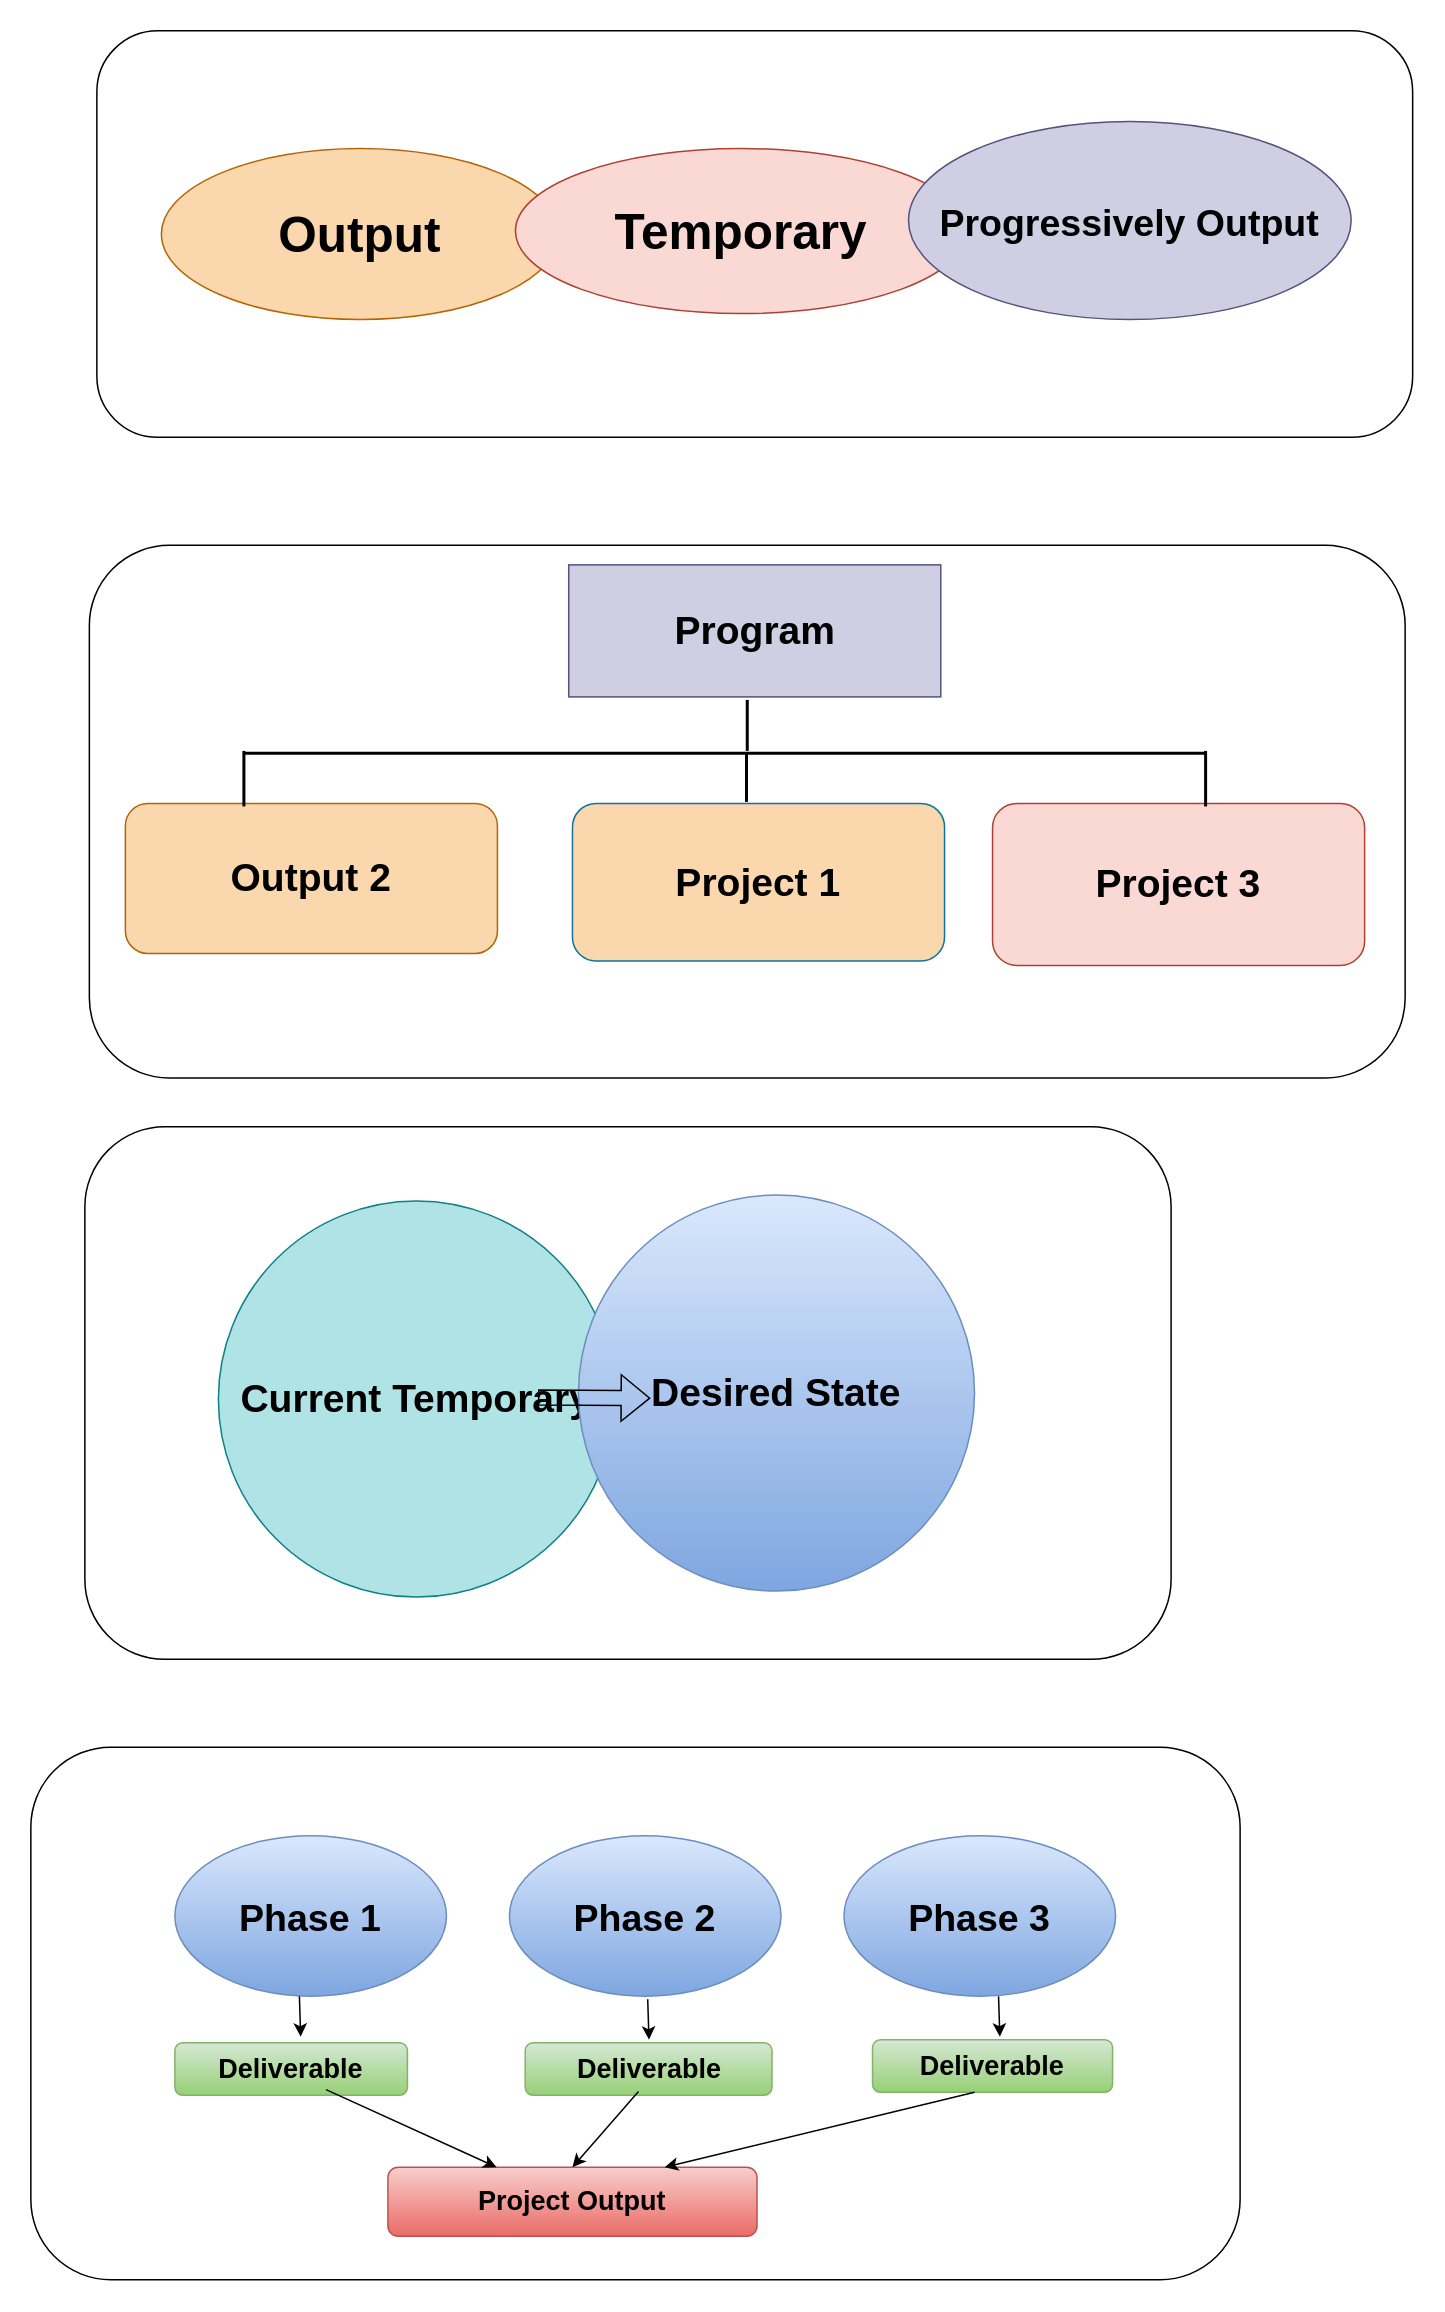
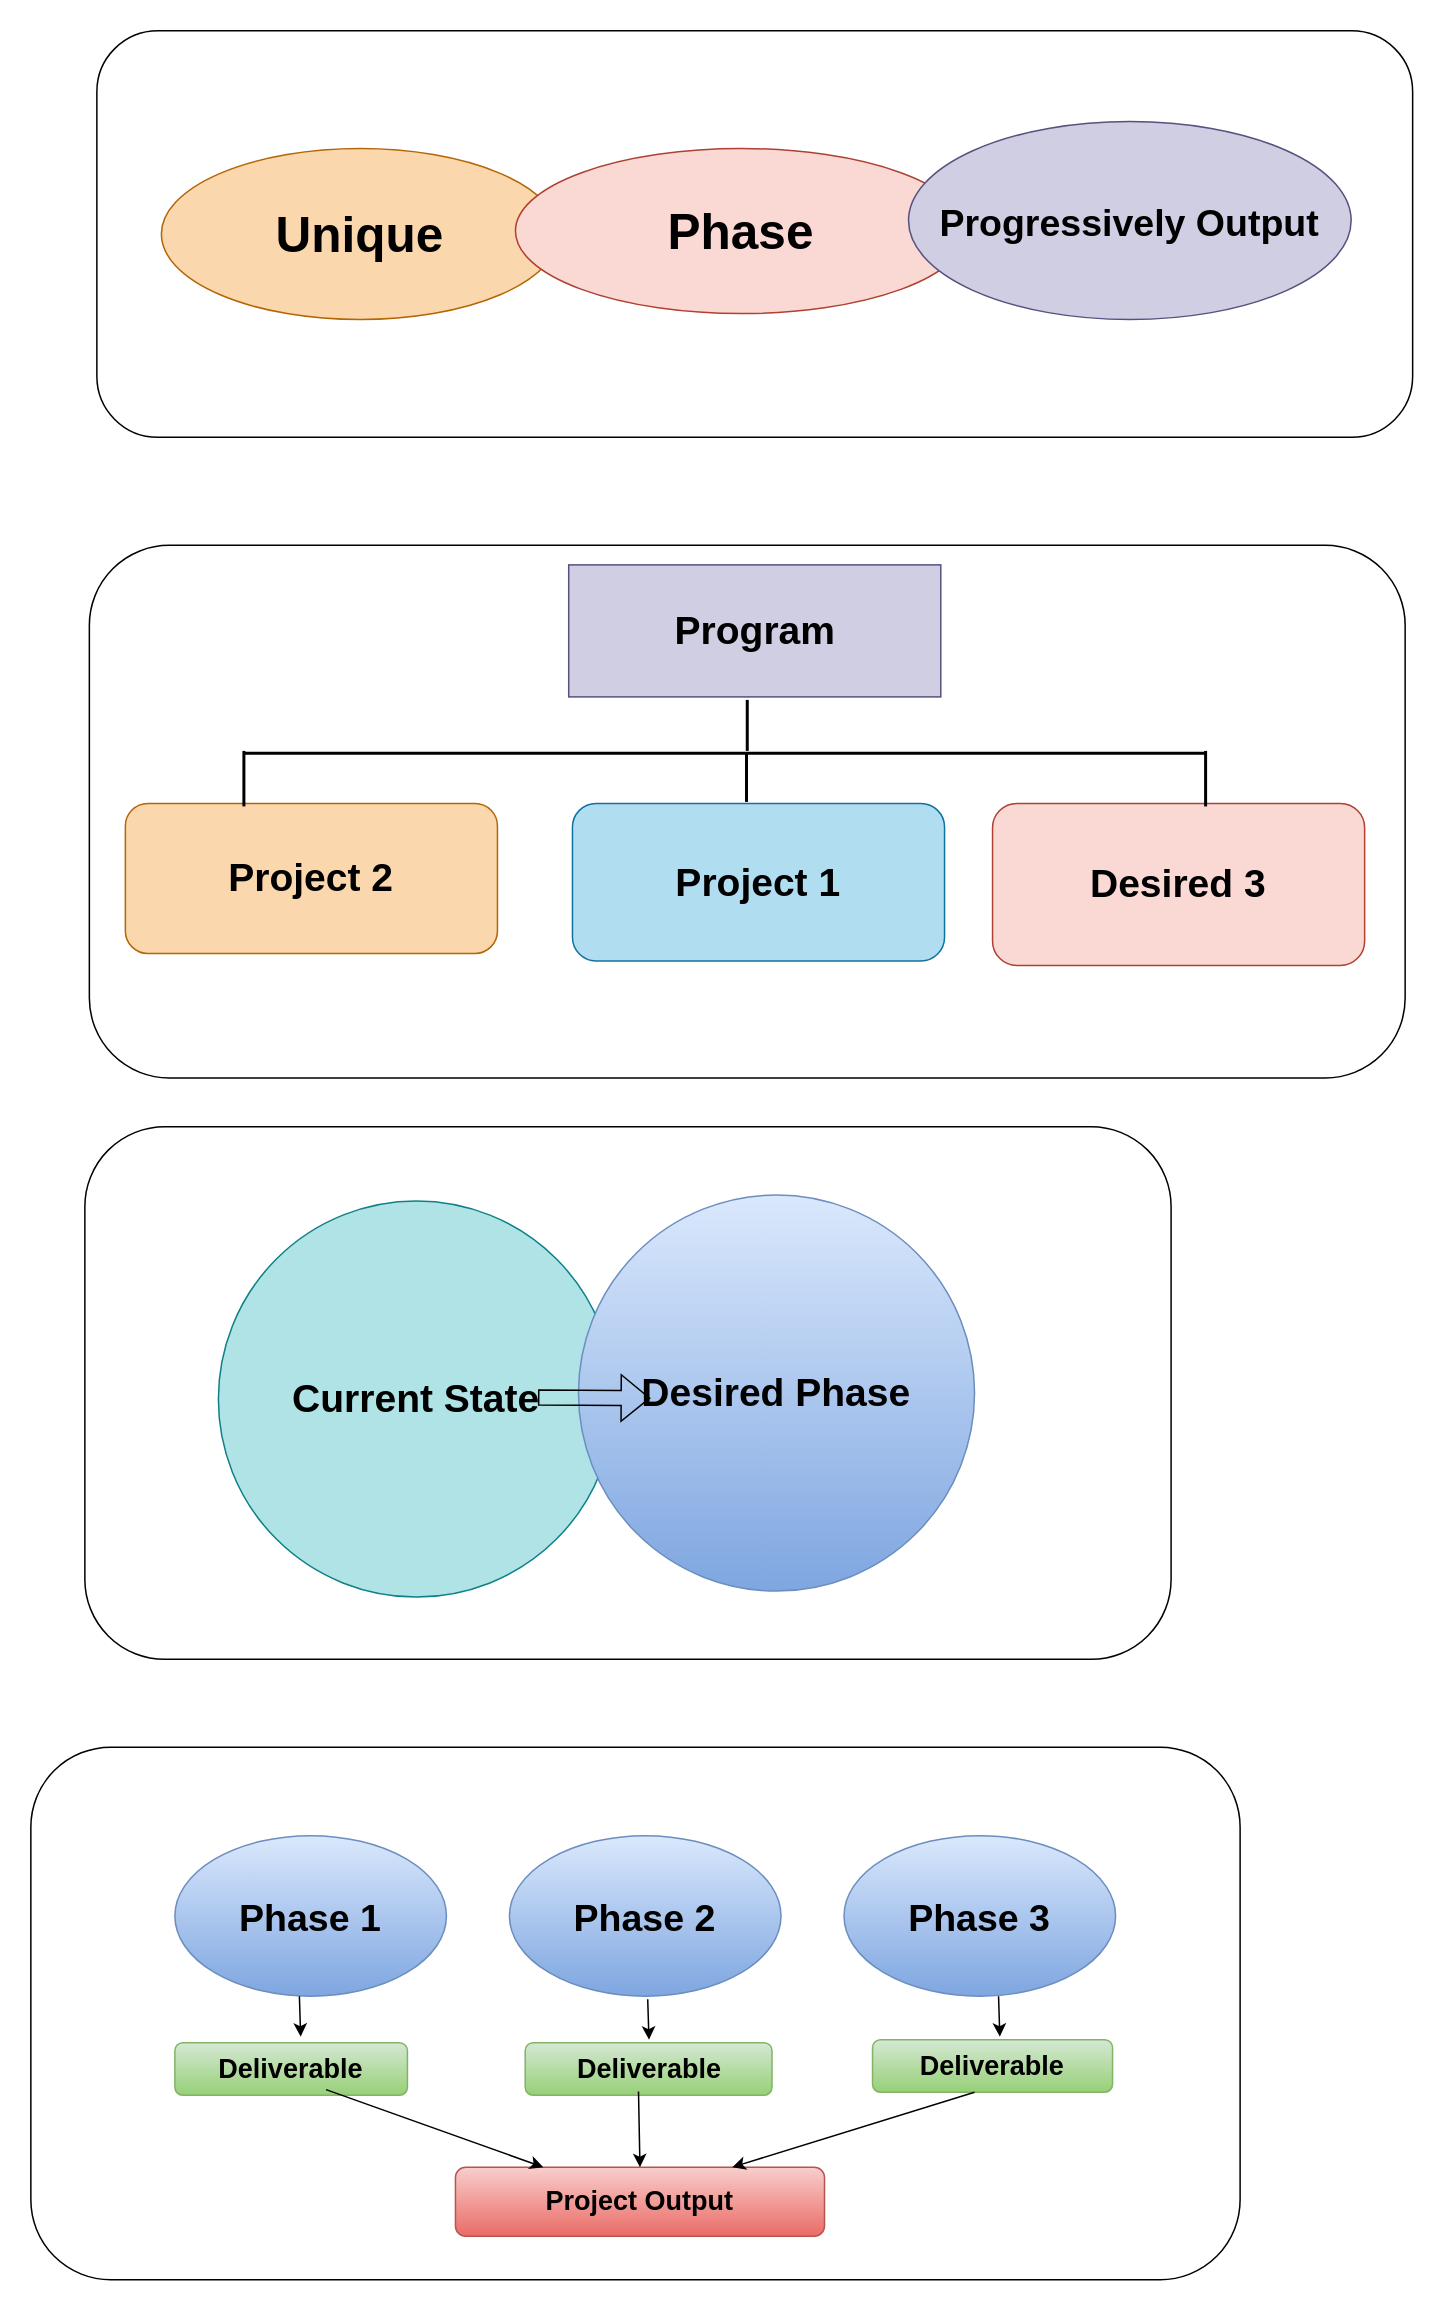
  <mxCell id="0" style=";html=1;" />
  <mxCell id="1" style=";html=1;" parent="0" />
- <mxCell id="2" value="&lt;b&gt;&lt;font style=&quot;font-size: 33px;&quot;&gt;Output&lt;/font&gt;&lt;/b&gt;" style="ellipse;whiteSpace=wrap;html=1;fillColor=#fad7ac;strokeColor=#b46504;" vertex="1" parent="1"><mxGeometry x="107" y="98.5" width="265" height="114" as="geometry" /></mxCell>
- <mxCell id="3" value="&lt;span style=&quot;font-size: 33px;&quot;&gt;&lt;b&gt;Temporary&lt;/b&gt;&lt;/span&gt;" style="ellipse;whiteSpace=wrap;html=1;fillColor=#fad9d5;strokeColor=#ae4132;" vertex="1" parent="1"><mxGeometry x="343" y="98.5" width="301" height="110" as="geometry" /></mxCell>
+ <mxCell id="2" value="&lt;b&gt;&lt;font style=&quot;font-size: 33px;&quot;&gt;Unique&lt;/font&gt;&lt;/b&gt;" style="ellipse;whiteSpace=wrap;html=1;fillColor=#fad7ac;strokeColor=#b46504;" vertex="1" parent="1"><mxGeometry x="107" y="98.5" width="265" height="114" as="geometry" /></mxCell>
+ <mxCell id="3" value="&lt;span style=&quot;font-size: 33px;&quot;&gt;&lt;b&gt;Phase&lt;/b&gt;&lt;/span&gt;" style="ellipse;whiteSpace=wrap;html=1;fillColor=#fad9d5;strokeColor=#ae4132;" vertex="1" parent="1"><mxGeometry x="343" y="98.5" width="301" height="110" as="geometry" /></mxCell>
  <mxCell id="4" value="&lt;b&gt;&lt;font style=&quot;font-size: 25px;&quot;&gt;Progressively Output&lt;/font&gt;&lt;/b&gt;" style="ellipse;whiteSpace=wrap;html=1;fillColor=#d0cee2;strokeColor=#56517e;" vertex="1" parent="1"><mxGeometry x="605" y="80.5" width="295" height="132" as="geometry" /></mxCell>
  <mxCell id="5" value="" style="rounded=1;whiteSpace=wrap;html=1;fillColor=none;" vertex="1" parent="1"><mxGeometry x="64" y="20" width="877" height="271" as="geometry" /></mxCell>
  <mxCell id="6" value="" style="rounded=1;whiteSpace=wrap;html=1;fillColor=none;" vertex="1" parent="1"><mxGeometry x="59" y="363" width="877" height="355" as="geometry" /></mxCell>
  <mxCell id="7" value="&lt;b&gt;&lt;font style=&quot;font-size: 26px;&quot;&gt;Program&lt;/font&gt;&lt;/b&gt;" style="whiteSpace=wrap;html=1;fillColor=#d0cee2;strokeColor=#56517e;rounded=0;" vertex="1" parent="1"><mxGeometry x="378.5" y="376" width="248" height="88" as="geometry" /></mxCell>
- <mxCell id="8" value="&lt;b&gt;&lt;font style=&quot;font-size: 26px;&quot;&gt;Output 2&lt;/font&gt;&lt;/b&gt;" style="rounded=1;whiteSpace=wrap;html=1;fillColor=#fad7ac;strokeColor=#b46504;" vertex="1" parent="1"><mxGeometry x="83" y="535" width="248" height="100" as="geometry" /></mxCell>
- <mxCell id="9" value="&lt;b&gt;&lt;font style=&quot;font-size: 26px;&quot;&gt;Project 1&lt;/font&gt;&lt;/b&gt;" style="rounded=1;whiteSpace=wrap;html=1;fillColor=#fad7ac;strokeColor=#10739e;" vertex="1" parent="1"><mxGeometry x="381" y="535" width="248" height="105" as="geometry" /></mxCell>
- <mxCell id="10" value="&lt;b&gt;&lt;font style=&quot;font-size: 26px;&quot;&gt;Project 3&lt;/font&gt;&lt;/b&gt;" style="rounded=1;whiteSpace=wrap;html=1;fillColor=#fad9d5;strokeColor=#ae4132;" vertex="1" parent="1"><mxGeometry x="661" y="535" width="248" height="108" as="geometry" /></mxCell>
+ <mxCell id="8" value="&lt;b&gt;&lt;font style=&quot;font-size: 26px;&quot;&gt;Project 2&lt;/font&gt;&lt;/b&gt;" style="rounded=1;whiteSpace=wrap;html=1;fillColor=#fad7ac;strokeColor=#b46504;" vertex="1" parent="1"><mxGeometry x="83" y="535" width="248" height="100" as="geometry" /></mxCell>
+ <mxCell id="9" value="&lt;b&gt;&lt;font style=&quot;font-size: 26px;&quot;&gt;Project 1&lt;/font&gt;&lt;/b&gt;" style="rounded=1;whiteSpace=wrap;html=1;fillColor=#b1ddf0;strokeColor=#10739e;" vertex="1" parent="1"><mxGeometry x="381" y="535" width="248" height="105" as="geometry" /></mxCell>
+ <mxCell id="10" value="&lt;b&gt;&lt;font style=&quot;font-size: 26px;&quot;&gt;Desired 3&lt;/font&gt;&lt;/b&gt;" style="rounded=1;whiteSpace=wrap;html=1;fillColor=#fad9d5;strokeColor=#ae4132;" vertex="1" parent="1"><mxGeometry x="661" y="535" width="248" height="108" as="geometry" /></mxCell>
  <mxCell id="11" value="" style="line;strokeWidth=2;html=1;" vertex="1" parent="1"><mxGeometry x="162" y="500" width="641" height="3" as="geometry" /></mxCell>
  <mxCell id="12" value="" style="line;strokeWidth=2;direction=south;html=1;" vertex="1" parent="1"><mxGeometry x="492" y="501" width="10" height="33" as="geometry" /></mxCell>
  <mxCell id="13" value="" style="line;strokeWidth=2;direction=south;html=1;" vertex="1" parent="1"><mxGeometry x="492.5" y="466" width="10" height="34" as="geometry" /></mxCell>
  <mxCell id="14" value="" style="line;strokeWidth=2;direction=south;html=1;" vertex="1" parent="1"><mxGeometry x="798" y="500" width="10" height="37" as="geometry" /></mxCell>
  <mxCell id="15" value="" style="line;strokeWidth=2;direction=south;html=1;" vertex="1" parent="1"><mxGeometry x="157" y="500" width="10" height="37" as="geometry" /></mxCell>
  <mxCell id="16" value="" style="rounded=1;whiteSpace=wrap;html=1;fillColor=none;" vertex="1" parent="1"><mxGeometry x="56" y="750.5" width="724" height="355" as="geometry" /></mxCell>
- <mxCell id="17" value="&lt;font style=&quot;font-size: 26px;&quot;&gt;Current Temporary&lt;/font&gt;" style="ellipse;whiteSpace=wrap;html=1;aspect=fixed;fillColor=#b0e3e6;strokeColor=#0e8088;fontStyle=1" vertex="1" parent="1"><mxGeometry x="145" y="800" width="264" height="264" as="geometry" /></mxCell>
- <mxCell id="18" value="&lt;font style=&quot;font-size: 26px;&quot;&gt;&lt;b&gt;Desired State&lt;/b&gt;&lt;/font&gt;" style="ellipse;whiteSpace=wrap;html=1;aspect=fixed;fillColor=#dae8fc;strokeColor=#6c8ebf;gradientColor=#7ea6e0;" vertex="1" parent="1"><mxGeometry x="385" y="796" width="264" height="264" as="geometry" /></mxCell>
+ <mxCell id="17" value="&lt;font style=&quot;font-size: 26px;&quot;&gt;Current State&lt;/font&gt;" style="ellipse;whiteSpace=wrap;html=1;aspect=fixed;fillColor=#b0e3e6;strokeColor=#0e8088;fontStyle=1" vertex="1" parent="1"><mxGeometry x="145" y="800" width="264" height="264" as="geometry" /></mxCell>
+ <mxCell id="18" value="&lt;font style=&quot;font-size: 26px;&quot;&gt;&lt;b&gt;Desired Phase&lt;/b&gt;&lt;/font&gt;" style="ellipse;whiteSpace=wrap;html=1;aspect=fixed;fillColor=#dae8fc;strokeColor=#6c8ebf;gradientColor=#7ea6e0;" vertex="1" parent="1"><mxGeometry x="385" y="796" width="264" height="264" as="geometry" /></mxCell>
  <mxCell id="19" value="" style="shape=flexArrow;endArrow=classic;html=1;rounded=0;entryX=0.602;entryY=0.014;entryDx=0;entryDy=0;entryPerimeter=0;labelBackgroundColor=#FFFFFF;fontStyle=1;fontColor=#f3f1f1;textShadow=1;labelBorderColor=#ffffff;" edge="1" parent="1"><mxGeometry width="50" height="50" relative="1" as="geometry"><mxPoint x="358" y="931" as="sourcePoint" /><mxPoint x="432.954" y="931.41" as="targetPoint" /></mxGeometry></mxCell>
  <mxCell id="20" value="" style="rounded=1;whiteSpace=wrap;html=1;fillColor=none;" vertex="1" parent="1"><mxGeometry x="20" y="1164" width="806" height="355" as="geometry" /></mxCell>
  <mxCell id="21" value="&lt;b&gt;&lt;font style=&quot;font-size: 25px;&quot;&gt;Phase 1&lt;/font&gt;&lt;/b&gt;" style="ellipse;whiteSpace=wrap;html=1;fillColor=#dae8fc;gradientColor=#7ea6e0;strokeColor=#6c8ebf;" vertex="1" parent="1"><mxGeometry x="116" y="1223" width="181" height="107" as="geometry" /></mxCell>
  <mxCell id="22" value="&lt;b&gt;&lt;font style=&quot;font-size: 25px;&quot;&gt;Phase 2&lt;/font&gt;&lt;/b&gt;" style="ellipse;whiteSpace=wrap;html=1;fillColor=#dae8fc;gradientColor=#7ea6e0;strokeColor=#6c8ebf;" vertex="1" parent="1"><mxGeometry x="339" y="1223" width="181" height="107" as="geometry" /></mxCell>
  <mxCell id="23" value="&lt;b&gt;&lt;font style=&quot;font-size: 25px;&quot;&gt;Phase 3&lt;/font&gt;&lt;/b&gt;" style="ellipse;whiteSpace=wrap;html=1;fillColor=#dae8fc;gradientColor=#7ea6e0;strokeColor=#6c8ebf;" vertex="1" parent="1"><mxGeometry x="562" y="1223" width="181" height="107" as="geometry" /></mxCell>
  <mxCell id="24" value="&lt;b&gt;&lt;font style=&quot;font-size: 18px;&quot;&gt;Deliverable&lt;/font&gt;&lt;/b&gt;" style="rounded=1;whiteSpace=wrap;html=1;fillColor=#d5e8d4;gradientColor=#97d077;strokeColor=#82b366;" vertex="1" parent="1"><mxGeometry x="116" y="1361" width="155" height="35" as="geometry" /></mxCell>
  <mxCell id="25" value="&lt;b&gt;&lt;font style=&quot;font-size: 18px;&quot;&gt;Deliverable&lt;/font&gt;&lt;/b&gt;" style="rounded=1;whiteSpace=wrap;html=1;fillColor=#d5e8d4;gradientColor=#97d077;strokeColor=#82b366;" vertex="1" parent="1"><mxGeometry x="349.5" y="1361" width="164.5" height="35" as="geometry" /></mxCell>
  <mxCell id="26" value="&lt;b&gt;&lt;font style=&quot;font-size: 18px;&quot;&gt;Deliverable&lt;/font&gt;&lt;/b&gt;" style="rounded=1;whiteSpace=wrap;html=1;fillColor=#d5e8d4;gradientColor=#97d077;strokeColor=#82b366;" vertex="1" parent="1"><mxGeometry x="581" y="1359" width="160" height="35" as="geometry" /></mxCell>
- <mxCell id="27" value="&lt;span style=&quot;font-size: 18px;&quot;&gt;&lt;b&gt;Project Output&lt;/b&gt;&lt;/span&gt;" style="rounded=1;whiteSpace=wrap;html=1;fillColor=#f8cecc;gradientColor=#ea6b66;strokeColor=#b85450;" vertex="1" parent="1"><mxGeometry x="258" y="1444" width="246" height="46" as="geometry" /></mxCell>
+ <mxCell id="27" value="&lt;span style=&quot;font-size: 18px;&quot;&gt;&lt;b&gt;Project Output&lt;/b&gt;&lt;/span&gt;" style="rounded=1;whiteSpace=wrap;html=1;fillColor=#f8cecc;gradientColor=#ea6b66;strokeColor=#b85450;" vertex="1" parent="1"><mxGeometry x="303" y="1444" width="246" height="46" as="geometry" /></mxCell>
  <mxCell id="28" value="" style="endArrow=classic;html=1;rounded=0;exitX=0.65;exitY=0.894;exitDx=0;exitDy=0;exitPerimeter=0;" edge="1" parent="1" source="24" target="27"><mxGeometry width="50" height="50" relative="1" as="geometry"><mxPoint x="214.5" y="1462" as="sourcePoint" /><mxPoint x="264.5" y="1412" as="targetPoint" /></mxGeometry></mxCell>
  <mxCell id="29" value="" style="endArrow=classic;html=1;rounded=0;exitX=0.65;exitY=0.894;exitDx=0;exitDy=0;exitPerimeter=0;entryX=0.75;entryY=0;entryDx=0;entryDy=0;" edge="1" parent="1" target="27"><mxGeometry width="50" height="50" relative="1" as="geometry"><mxPoint x="649" y="1394" as="sourcePoint" /><mxPoint x="794" y="1446" as="targetPoint" /></mxGeometry></mxCell>
  <mxCell id="30" value="" style="endArrow=classic;html=1;rounded=0;exitX=0.459;exitY=0.928;exitDx=0;exitDy=0;exitPerimeter=0;entryX=0.5;entryY=0;entryDx=0;entryDy=0;" edge="1" parent="1" source="25" target="27"><mxGeometry width="50" height="50" relative="1" as="geometry"><mxPoint x="421" y="1396" as="sourcePoint" /><mxPoint x="566" y="1448" as="targetPoint" /></mxGeometry></mxCell>
  <mxCell id="31" value="" style="endArrow=classic;html=1;rounded=0;exitX=0.459;exitY=0.928;exitDx=0;exitDy=0;exitPerimeter=0;" edge="1" parent="1"><mxGeometry width="50" height="50" relative="1" as="geometry"><mxPoint x="431.16" y="1332" as="sourcePoint" /><mxPoint x="432" y="1359" as="targetPoint" /></mxGeometry></mxCell>
  <mxCell id="32" value="" style="endArrow=classic;html=1;rounded=0;exitX=0.459;exitY=0.928;exitDx=0;exitDy=0;exitPerimeter=0;" edge="1" parent="1"><mxGeometry width="50" height="50" relative="1" as="geometry"><mxPoint x="665" y="1330" as="sourcePoint" /><mxPoint x="665.84" y="1357" as="targetPoint" /></mxGeometry></mxCell>
  <mxCell id="33" value="" style="endArrow=classic;html=1;rounded=0;exitX=0.459;exitY=0.928;exitDx=0;exitDy=0;exitPerimeter=0;" edge="1" parent="1"><mxGeometry width="50" height="50" relative="1" as="geometry"><mxPoint x="199" y="1330" as="sourcePoint" /><mxPoint x="199.84" y="1357" as="targetPoint" /></mxGeometry></mxCell>
